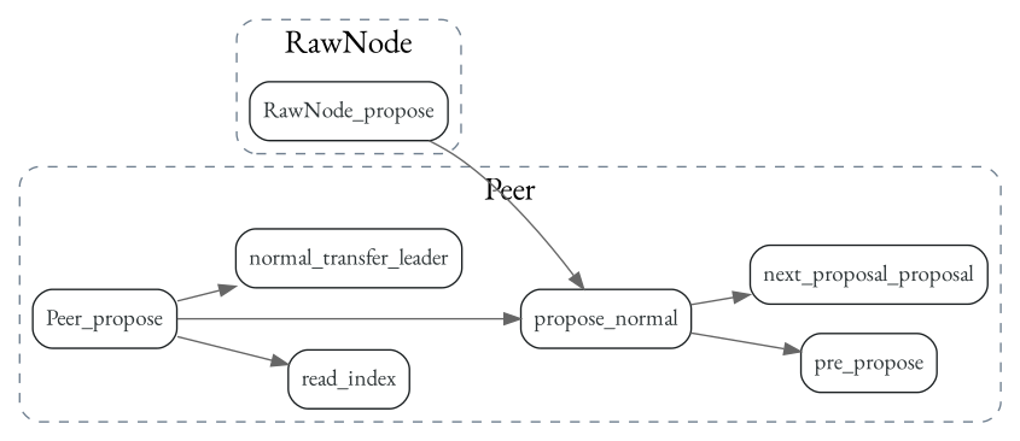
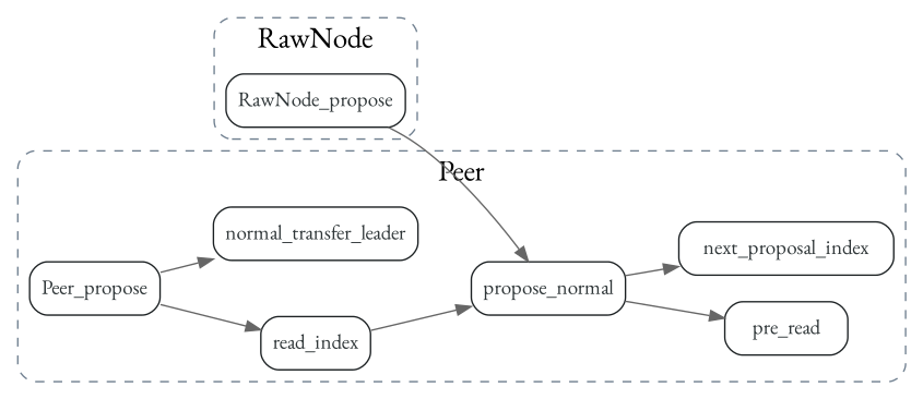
  digraph {
    fontname="EB Garamond"
    newrank=true
    rankdir=LR
    node [color="#1c2123" fontcolor="#2f3638" fontname="EB Garamond" shape=box style=rounded]
    edge [color=gray40 fontname="EB Garamond"]
    RawNode_propose
    Peer_propose
    read_index
    propose_normal
    n5 [label=normal_transfer_leader]
-   pre_propose
-   next_proposal_index [label=next_proposal_proposal]
+   pre_propose [label=pre_read]
+   next_proposal_index
    subgraph cluster_1 {
      color=slategrey
      fontsize=20
      label=RawNode
      style="rounded,dashed"
      RawNode_propose
    }
    subgraph cluster_2 {
      color=slategrey
      fontsize=20
      label=Peer
      style="rounded,dashed"
      Peer_propose
      read_index
      propose_normal
      n5
      pre_propose
      next_proposal_index
    }
    RawNode_propose -> propose_normal
    Peer_propose -> read_index
-   Peer_propose -> propose_normal
+   read_index -> propose_normal
    Peer_propose -> n5
    propose_normal -> pre_propose
    propose_normal -> next_proposal_index
  }
